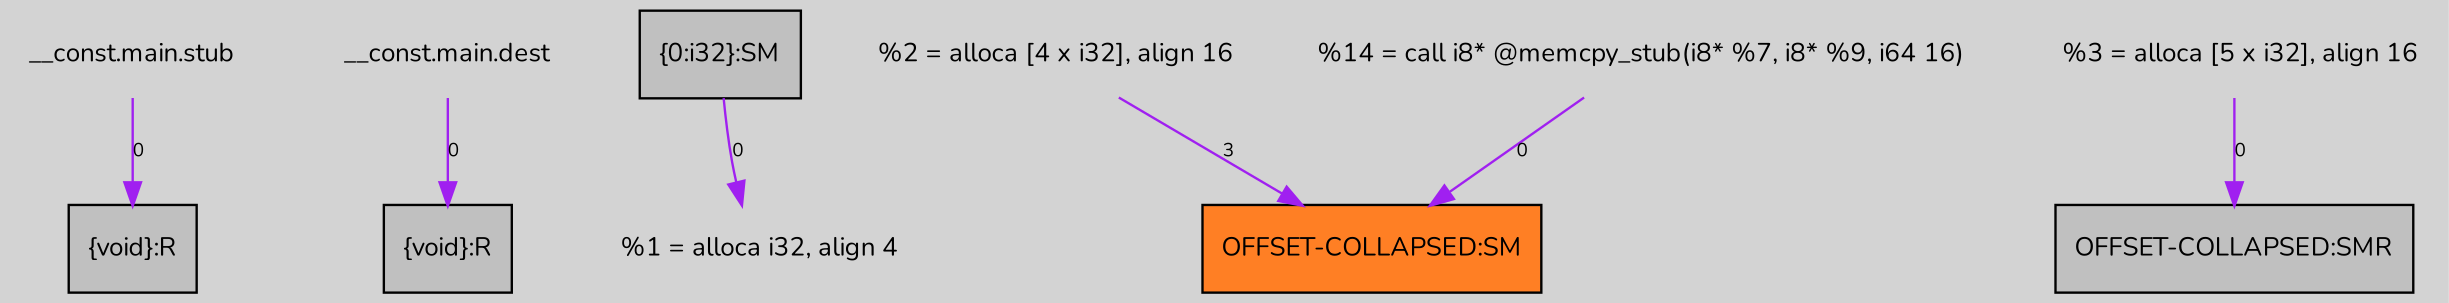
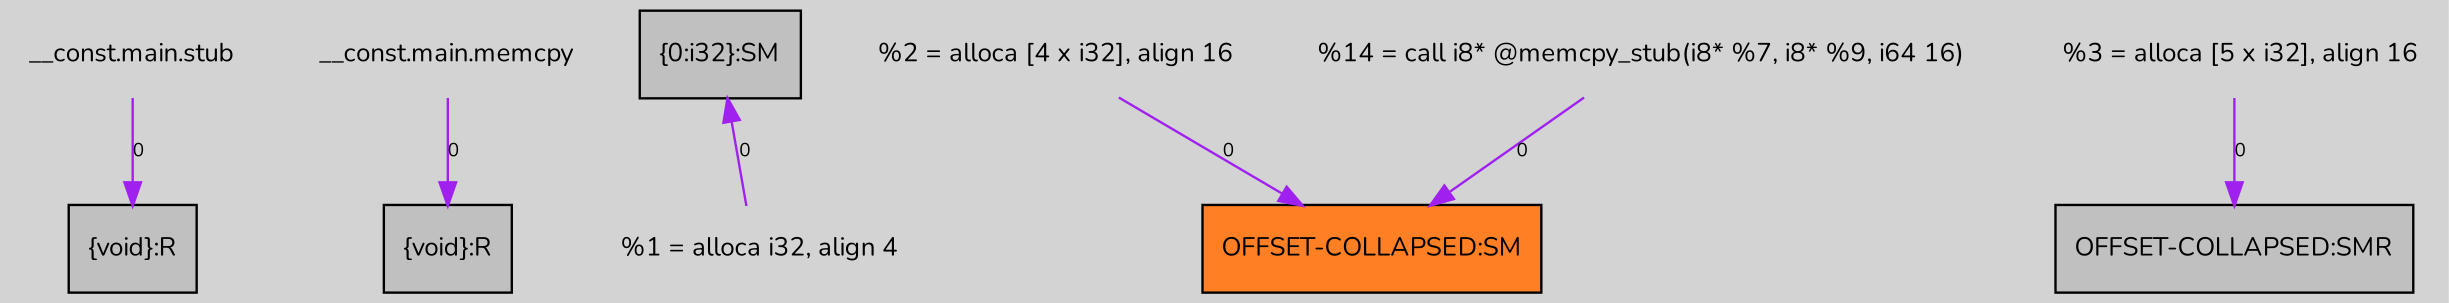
  digraph {
    bgcolor=lightgray
    fontname=Nunito
    node [fontname=Nunito fontsize=11 shape=plaintext]
    edge [arrowtail=tee color=purple fontname=Nunito fontsize=8]
    n1 [fillcolor=gray label="{\{void\}:R}" shape=record style=filled]
    n2 [fillcolor=gray label="{\{void\}:R}" shape=record style=filled]
    n3 [fillcolor=gray label="{\{0:i32\}:SM}" shape=record style=filled]
    n4 [fillcolor=chocolate1 label="{OFFSET-COLLAPSED:SM}" shape=record style=filled]
    n5 [fillcolor=gray label="{OFFSET-COLLAPSED:SMR}" shape=record style=filled]
    n6 [label="__const.main.stub"]
-   n7 [label="__const.main.dest"]
+   n7 [label="__const.main.memcpy"]
    n8 [label="  %1 = alloca i32, align 4"]
    n9 [label="  %2 = alloca [4 x i32], align 16"]
    n10 [label="%14 = call i8* @memcpy_stub(i8* %7, i8* %9, i64 16)"]
    n11 [label="  %3 = alloca [5 x i32], align 16"]
    n6 -> n1 [label=0]
    n7 -> n2 [label=0]
-   n3 -> n8 [label=0]
-   n9 -> n4 [label=3]
+   n8 -> n3 [label=0]
+   n9 -> n4 [label=0]
    n10 -> n4 [label=0]
    n11 -> n5 [label=0]
  }
